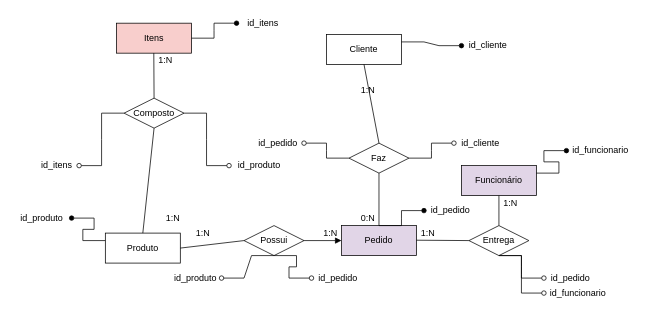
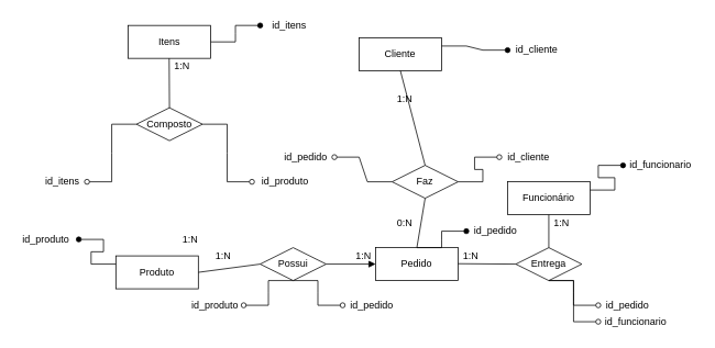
  <mxCell id="0" />
  <mxCell id="1" parent="0" />
  <mxCell id="2" value="Cliente" style="whiteSpace=wrap;html=1;align=center;" parent="1" vertex="1"><mxGeometry x="435" y="45" width="100" height="40" as="geometry" /></mxCell>
- <mxCell id="3" value="Pedido" style="whiteSpace=wrap;html=1;align=center;fillColor=#e1d5e7;" parent="1" vertex="1"><mxGeometry x="455" y="300" width="100" height="40" as="geometry" /></mxCell>
+ <mxCell id="3" value="Pedido" style="whiteSpace=wrap;html=1;align=center;" parent="1" vertex="1"><mxGeometry x="455" y="300" width="100" height="40" as="geometry" /></mxCell>
  <mxCell id="4" value="Produto" style="whiteSpace=wrap;html=1;align=center;" parent="1" vertex="1"><mxGeometry x="140" y="310" width="100" height="40" as="geometry" /></mxCell>
- <mxCell id="5" value="Itens" style="whiteSpace=wrap;html=1;align=center;fillColor=#f8cecc;" parent="1" vertex="1"><mxGeometry x="155" y="30" width="100" height="40" as="geometry" /></mxCell>
- <mxCell id="6" value="Funcionário" style="whiteSpace=wrap;html=1;align=center;fillColor=#e1d5e7;" parent="1" vertex="1"><mxGeometry x="615" y="220" width="100" height="40" as="geometry" /></mxCell>
+ <mxCell id="5" value="Itens" style="whiteSpace=wrap;html=1;align=center;" parent="1" vertex="1"><mxGeometry x="155" y="30" width="100" height="40" as="geometry" /></mxCell>
+ <mxCell id="6" value="Funcionário" style="whiteSpace=wrap;html=1;align=center;" parent="1" vertex="1"><mxGeometry x="615" y="220" width="100" height="40" as="geometry" /></mxCell>
  <mxCell id="7" value="Entrega" style="shape=rhombus;perimeter=rhombusPerimeter;whiteSpace=wrap;html=1;align=center;" parent="1" vertex="1"><mxGeometry x="625" y="300" width="80" height="40" as="geometry" /></mxCell>
- <mxCell id="8" value="Possui" style="shape=rhombus;perimeter=rhombusPerimeter;whiteSpace=wrap;html=1;align=center;" parent="1" vertex="1"><mxGeometry x="325" y="300" width="80" height="40" as="geometry" /></mxCell>
- <mxCell id="9" value="Faz" style="shape=rhombus;perimeter=rhombusPerimeter;whiteSpace=wrap;html=1;align=center;" parent="1" vertex="1"><mxGeometry x="465" y="190" width="80" height="40" as="geometry" /></mxCell>
+ <mxCell id="8" value="Possui" style="shape=rhombus;perimeter=rhombusPerimeter;whiteSpace=wrap;html=1;align=center;" parent="1" vertex="1"><mxGeometry x="315" y="300" width="80" height="40" as="geometry" /></mxCell>
+ <mxCell id="9" value="Faz" style="shape=rhombus;perimeter=rhombusPerimeter;whiteSpace=wrap;html=1;align=center;" parent="1" vertex="1"><mxGeometry x="475" y="200" width="80" height="40" as="geometry" /></mxCell>
  <mxCell id="10" value="Composto" style="shape=rhombus;perimeter=rhombusPerimeter;whiteSpace=wrap;html=1;align=center;" parent="1" vertex="1"><mxGeometry x="165" y="130" width="80" height="40" as="geometry" /></mxCell>
  <mxCell id="11" value="" style="endArrow=none;html=1;rounded=0;exitX=1;exitY=0.5;exitDx=0;exitDy=0;entryX=0;entryY=0.5;entryDx=0;entryDy=0;" parent="1" source="4" target="8" edge="1"><mxGeometry relative="1" as="geometry"><mxPoint x="455" y="440" as="sourcePoint" /><mxPoint x="615" y="440" as="targetPoint" /></mxGeometry></mxCell>
  <mxCell id="12" value="" style="endArrow=block;html=1;rounded=0;exitX=1;exitY=0.5;exitDx=0;exitDy=0;entryX=0;entryY=0.5;entryDx=0;entryDy=0;" parent="1" source="8" target="3" edge="1"><mxGeometry relative="1" as="geometry"><mxPoint x="265" y="330" as="sourcePoint" /><mxPoint x="325" y="330" as="targetPoint" /></mxGeometry></mxCell>
  <mxCell id="13" value="" style="endArrow=none;html=1;rounded=0;exitX=1;exitY=0.5;exitDx=0;exitDy=0;entryX=0;entryY=0.5;entryDx=0;entryDy=0;" parent="1" target="7" edge="1"><mxGeometry relative="1" as="geometry"><mxPoint x="555" y="319.5" as="sourcePoint" /><mxPoint x="615" y="319.5" as="targetPoint" /></mxGeometry></mxCell>
  <mxCell id="14" value="" style="endArrow=none;html=1;rounded=0;exitX=0.5;exitY=0;exitDx=0;exitDy=0;entryX=0.5;entryY=1;entryDx=0;entryDy=0;" parent="1" source="3" target="9" edge="1"><mxGeometry relative="1" as="geometry"><mxPoint x="315" y="380" as="sourcePoint" /><mxPoint x="375" y="380" as="targetPoint" /></mxGeometry></mxCell>
  <mxCell id="15" value="" style="endArrow=none;html=1;rounded=0;exitX=0.5;exitY=0;exitDx=0;exitDy=0;entryX=0.5;entryY=1;entryDx=0;entryDy=0;" parent="1" source="9" target="2" edge="1"><mxGeometry relative="1" as="geometry"><mxPoint x="335" y="400" as="sourcePoint" /><mxPoint x="395" y="400" as="targetPoint" /></mxGeometry></mxCell>
  <mxCell id="16" value="1:N" style="text;html=1;align=center;verticalAlign=middle;resizable=0;points=[];autosize=1;strokeColor=none;fillColor=none;" parent="1" vertex="1"><mxGeometry x="215" y="280" width="30" height="20" as="geometry" /></mxCell>
  <mxCell id="17" value="1:N" style="text;html=1;align=center;verticalAlign=middle;resizable=0;points=[];autosize=1;strokeColor=none;fillColor=none;" parent="1" vertex="1"><mxGeometry x="205" y="70" width="30" height="20" as="geometry" /></mxCell>
  <mxCell id="18" value="1:N" style="text;html=1;align=center;verticalAlign=middle;resizable=0;points=[];autosize=1;strokeColor=none;fillColor=none;" parent="1" vertex="1"><mxGeometry x="255" y="300" width="30" height="20" as="geometry" /></mxCell>
  <mxCell id="19" value="1:N" style="text;html=1;align=center;verticalAlign=middle;resizable=0;points=[];autosize=1;strokeColor=none;fillColor=none;" parent="1" vertex="1"><mxGeometry x="425" y="300" width="30" height="20" as="geometry" /></mxCell>
  <mxCell id="20" value="1:N" style="text;html=1;align=center;verticalAlign=middle;resizable=0;points=[];autosize=1;strokeColor=none;fillColor=none;" parent="1" vertex="1"><mxGeometry x="475" y="110" width="30" height="20" as="geometry" /></mxCell>
- <mxCell id="21" value="0:N" style="text;html=1;align=center;verticalAlign=middle;resizable=0;points=[];autosize=1;strokeColor=none;fillColor=none;" parent="1" vertex="1"><mxGeometry x="475" y="280" width="30" height="20" as="geometry" /></mxCell>
+ <mxCell id="21" value="0:N" style="text;html=1;align=center;verticalAlign=middle;resizable=0;points=[];autosize=1;strokeColor=none;fillColor=none;" parent="1" vertex="1"><mxGeometry x="475" y="260" width="30" height="20" as="geometry" /></mxCell>
  <mxCell id="22" value="1:N" style="text;html=1;align=center;verticalAlign=middle;resizable=0;points=[];autosize=1;strokeColor=none;fillColor=none;" parent="1" vertex="1"><mxGeometry x="665" y="260" width="30" height="20" as="geometry" /></mxCell>
  <mxCell id="23" value="1:N" style="text;html=1;align=center;verticalAlign=middle;resizable=0;points=[];autosize=1;strokeColor=none;fillColor=none;" parent="1" vertex="1"><mxGeometry x="555" y="300" width="30" height="20" as="geometry" /></mxCell>
  <mxCell id="24" value="" style="edgeStyle=entityRelationEdgeStyle;fontSize=12;html=1;endArrow=oval;endFill=1;rounded=0;" parent="1" edge="1"><mxGeometry width="100" height="100" relative="1" as="geometry"><mxPoint x="255" y="50" as="sourcePoint" /><mxPoint x="315" y="30" as="targetPoint" /></mxGeometry></mxCell>
  <mxCell id="25" value="id_itens" style="text;html=1;align=center;verticalAlign=middle;resizable=0;points=[];autosize=1;strokeColor=none;fillColor=none;" parent="1" vertex="1"><mxGeometry x="320" y="20" width="60" height="20" as="geometry" /></mxCell>
  <mxCell id="26" value="" style="edgeStyle=entityRelationEdgeStyle;fontSize=12;html=1;endArrow=none;endFill=0;rounded=0;entryX=0;entryY=0.25;entryDx=0;entryDy=0;startArrow=oval;startFill=1;" parent="1" target="4" edge="1"><mxGeometry width="100" height="100" relative="1" as="geometry"><mxPoint x="95" y="290" as="sourcePoint" /><mxPoint x="345" y="400" as="targetPoint" /></mxGeometry></mxCell>
  <mxCell id="27" value="id_produto&lt;br&gt;" style="text;html=1;align=center;verticalAlign=middle;resizable=0;points=[];autosize=1;strokeColor=none;fillColor=none;" parent="1" vertex="1"><mxGeometry x="20" y="280" width="70" height="20" as="geometry" /></mxCell>
  <mxCell id="28" value="" style="edgeStyle=entityRelationEdgeStyle;fontSize=12;html=1;endArrow=oval;endFill=1;rounded=0;exitX=0.5;exitY=0;exitDx=0;exitDy=0;" parent="1" source="3" edge="1"><mxGeometry width="100" height="100" relative="1" as="geometry"><mxPoint x="525" y="290" as="sourcePoint" /><mxPoint x="565" y="280" as="targetPoint" /></mxGeometry></mxCell>
  <mxCell id="29" value="id_pedido" style="text;html=1;align=center;verticalAlign=middle;resizable=0;points=[];autosize=1;strokeColor=none;fillColor=none;" parent="1" vertex="1"><mxGeometry x="565" y="270" width="70" height="20" as="geometry" /></mxCell>
  <mxCell id="30" value="" style="edgeStyle=entityRelationEdgeStyle;fontSize=12;html=1;endArrow=oval;endFill=1;rounded=0;exitX=1;exitY=0.25;exitDx=0;exitDy=0;" parent="1" source="2" edge="1"><mxGeometry width="100" height="100" relative="1" as="geometry"><mxPoint x="545" y="100" as="sourcePoint" /><mxPoint x="615" y="60" as="targetPoint" /></mxGeometry></mxCell>
  <mxCell id="31" value="id_cliente" style="text;html=1;align=center;verticalAlign=middle;resizable=0;points=[];autosize=1;strokeColor=none;fillColor=none;" parent="1" vertex="1"><mxGeometry x="615" y="50" width="70" height="20" as="geometry" /></mxCell>
  <mxCell id="32" value="" style="edgeStyle=entityRelationEdgeStyle;fontSize=12;html=1;endArrow=oval;endFill=1;rounded=0;" parent="1" edge="1"><mxGeometry width="100" height="100" relative="1" as="geometry"><mxPoint x="715" y="230" as="sourcePoint" /><mxPoint x="755" y="200" as="targetPoint" /></mxGeometry></mxCell>
  <mxCell id="33" value="id_funcionario" style="text;html=1;align=center;verticalAlign=middle;resizable=0;points=[];autosize=1;strokeColor=none;fillColor=none;" parent="1" vertex="1"><mxGeometry x="755" y="190" width="90" height="20" as="geometry" /></mxCell>
  <mxCell id="34" value="" style="edgeStyle=entityRelationEdgeStyle;fontSize=12;html=1;endArrow=oval;endFill=0;rounded=0;exitX=0.5;exitY=1;exitDx=0;exitDy=0;" parent="1" source="7" edge="1"><mxGeometry width="100" height="100" relative="1" as="geometry"><mxPoint x="615" y="460" as="sourcePoint" /><mxPoint x="725" y="370" as="targetPoint" /></mxGeometry></mxCell>
  <mxCell id="35" value="" style="edgeStyle=entityRelationEdgeStyle;fontSize=12;html=1;endArrow=oval;endFill=0;rounded=0;" parent="1" edge="1"><mxGeometry width="100" height="100" relative="1" as="geometry"><mxPoint x="665" y="340" as="sourcePoint" /><mxPoint x="725" y="390" as="targetPoint" /></mxGeometry></mxCell>
  <mxCell id="36" value="id_pedido" style="text;html=1;align=center;verticalAlign=middle;resizable=0;points=[];autosize=1;strokeColor=none;fillColor=none;" parent="1" vertex="1"><mxGeometry x="725" y="360" width="70" height="20" as="geometry" /></mxCell>
  <mxCell id="37" value="id_funcionario" style="text;html=1;align=center;verticalAlign=middle;resizable=0;points=[];autosize=1;strokeColor=none;fillColor=none;" parent="1" vertex="1"><mxGeometry x="725" y="380" width="90" height="20" as="geometry" /></mxCell>
  <mxCell id="38" value="" style="edgeStyle=entityRelationEdgeStyle;fontSize=12;html=1;endArrow=oval;endFill=0;rounded=0;exitX=1;exitY=0.5;exitDx=0;exitDy=0;" parent="1" source="9" edge="1"><mxGeometry width="100" height="100" relative="1" as="geometry"><mxPoint x="540" y="210" as="sourcePoint" /><mxPoint x="605" y="190" as="targetPoint" /></mxGeometry></mxCell>
  <mxCell id="39" value="id_cliente" style="text;html=1;align=center;verticalAlign=middle;resizable=0;points=[];autosize=1;strokeColor=none;fillColor=none;" parent="1" vertex="1"><mxGeometry x="605" y="180" width="70" height="20" as="geometry" /></mxCell>
  <mxCell id="40" value="" style="edgeStyle=entityRelationEdgeStyle;fontSize=12;html=1;endArrow=none;endFill=0;rounded=0;entryX=0;entryY=0.5;entryDx=0;entryDy=0;startArrow=oval;startFill=0;" parent="1" target="9" edge="1"><mxGeometry width="100" height="100" relative="1" as="geometry"><mxPoint x="405" y="190" as="sourcePoint" /><mxPoint x="415" y="200" as="targetPoint" /></mxGeometry></mxCell>
  <mxCell id="41" value="id_pedido" style="text;html=1;align=center;verticalAlign=middle;resizable=0;points=[];autosize=1;strokeColor=none;fillColor=none;" parent="1" vertex="1"><mxGeometry x="335" y="180" width="70" height="20" as="geometry" /></mxCell>
  <mxCell id="42" value="" style="edgeStyle=entityRelationEdgeStyle;fontSize=12;html=1;endArrow=none;endFill=0;rounded=0;entryX=0.5;entryY=1;entryDx=0;entryDy=0;startArrow=oval;startFill=0;" parent="1" target="8" edge="1"><mxGeometry width="100" height="100" relative="1" as="geometry"><mxPoint x="295" y="370" as="sourcePoint" /><mxPoint x="345" y="390" as="targetPoint" /></mxGeometry></mxCell>
  <mxCell id="43" value="" style="edgeStyle=entityRelationEdgeStyle;fontSize=12;html=1;endArrow=oval;endFill=0;rounded=0;startArrow=none;startFill=0;exitX=0.5;exitY=1;exitDx=0;exitDy=0;" parent="1" source="8" edge="1"><mxGeometry width="100" height="100" relative="1" as="geometry"><mxPoint x="355" y="400" as="sourcePoint" /><mxPoint x="415" y="370" as="targetPoint" /></mxGeometry></mxCell>
  <mxCell id="44" value="id_pedido" style="text;html=1;align=center;verticalAlign=middle;resizable=0;points=[];autosize=1;strokeColor=none;fillColor=none;" parent="1" vertex="1"><mxGeometry x="415" y="360" width="70" height="20" as="geometry" /></mxCell>
  <mxCell id="45" value="id_produto" style="text;html=1;align=center;verticalAlign=middle;resizable=0;points=[];autosize=1;strokeColor=none;fillColor=none;" parent="1" vertex="1"><mxGeometry x="225" y="360" width="70" height="20" as="geometry" /></mxCell>
  <mxCell id="46" value="" style="edgeStyle=entityRelationEdgeStyle;fontSize=12;html=1;endArrow=none;endFill=0;rounded=0;entryX=0;entryY=0.5;entryDx=0;entryDy=0;startArrow=oval;startFill=0;" parent="1" target="10" edge="1"><mxGeometry width="100" height="100" relative="1" as="geometry"><mxPoint x="105" y="220" as="sourcePoint" /><mxPoint x="150" y="450" as="targetPoint" /></mxGeometry></mxCell>
  <mxCell id="47" value="" style="edgeStyle=entityRelationEdgeStyle;fontSize=12;html=1;endArrow=oval;endFill=0;rounded=0;startArrow=none;startFill=0;exitX=1;exitY=0.5;exitDx=0;exitDy=0;" parent="1" source="10" edge="1"><mxGeometry width="100" height="100" relative="1" as="geometry"><mxPoint y="490" as="sourcePoint" x="115" /><mxPoint x="305" y="220" as="targetPoint" /></mxGeometry></mxCell>
  <mxCell id="48" value="id_produto" style="text;html=1;align=center;verticalAlign=middle;resizable=0;points=[];autosize=1;strokeColor=none;fillColor=none;" parent="1" vertex="1"><mxGeometry x="310" y="210" width="70" height="20" as="geometry" /></mxCell>
  <mxCell id="49" value="id_itens" style="text;html=1;align=center;verticalAlign=middle;resizable=0;points=[];autosize=1;strokeColor=none;fillColor=none;" parent="1" vertex="1"><mxGeometry x="45" y="210" width="60" height="20" as="geometry" /></mxCell>
- <mxCell id="50" value="" style="endArrow=none;html=1;rounded=0;entryX=0.5;entryY=1;entryDx=0;entryDy=0;exitX=0.5;exitY=0;exitDx=0;exitDy=0;" edge="1" parent="1" source="4" target="10"><mxGeometry width="50" height="50" relative="1" as="geometry"><mxPoint x="265" y="300" as="sourcePoint" /><mxPoint x="315" y="250" as="targetPoint" /></mxGeometry></mxCell>
  <mxCell id="51" value="" style="endArrow=none;html=1;rounded=0;entryX=0.5;entryY=1;entryDx=0;entryDy=0;" edge="1" parent="1"><mxGeometry width="50" height="50" relative="1" as="geometry"><mxPoint x="205" y="130" as="sourcePoint" /><mxPoint x="204.66" y="70" as="targetPoint" /></mxGeometry></mxCell>
  <mxCell id="52" value="" style="endArrow=none;html=1;rounded=0;entryX=0.5;entryY=1;entryDx=0;entryDy=0;exitX=0.5;exitY=0;exitDx=0;exitDy=0;" edge="1" parent="1" source="7" target="6"><mxGeometry width="50" height="50" relative="1" as="geometry"><mxPoint x="505" y="300" as="sourcePoint" /><mxPoint x="555" y="250" as="targetPoint" /></mxGeometry></mxCell>
